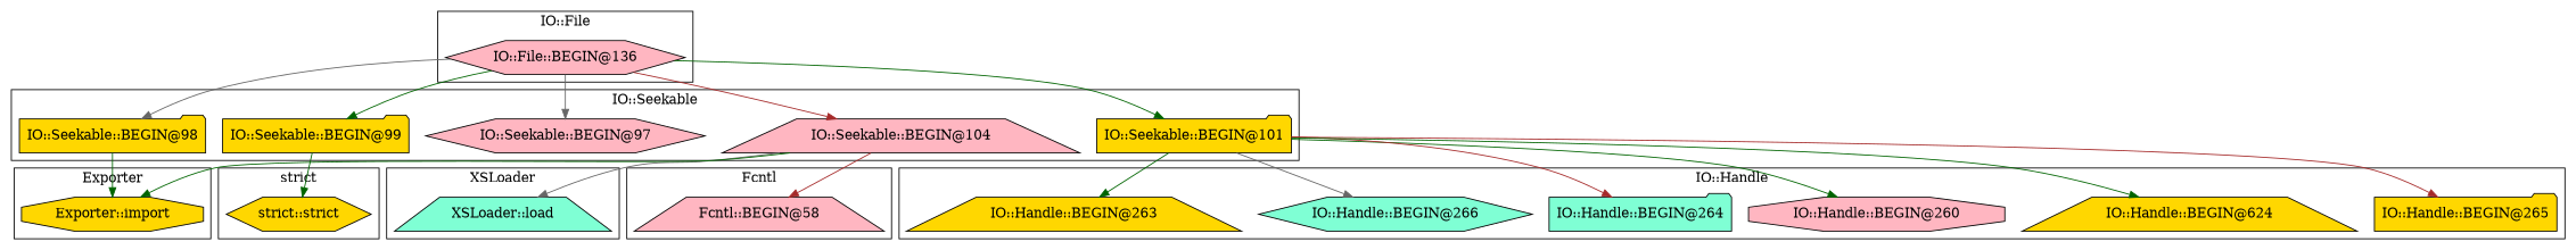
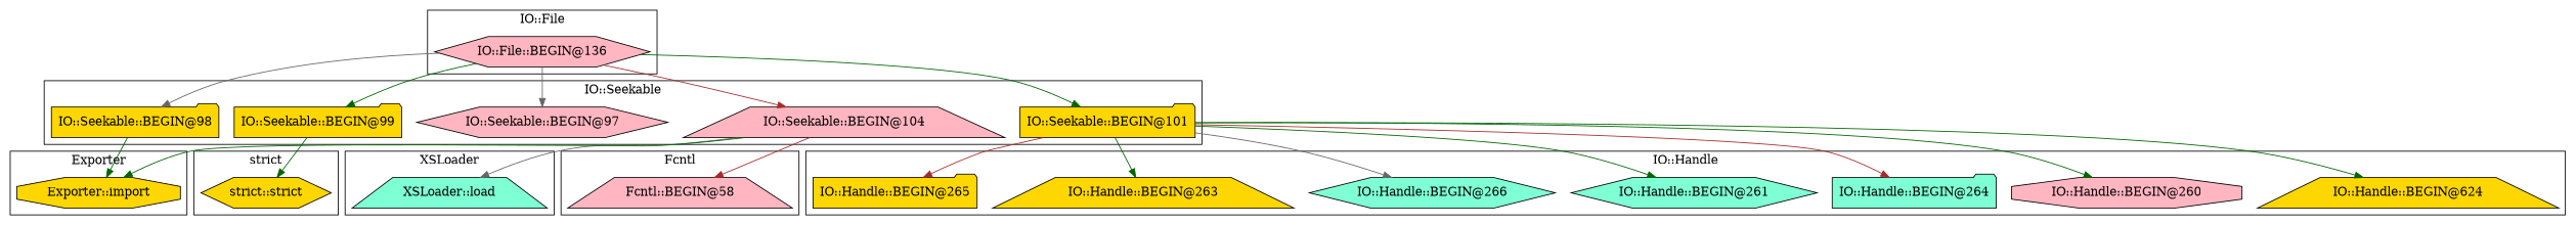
  digraph {
    node [fillcolor=gold shape=folder style=filled]
    edge [color=darkgreen]
    "IO::Seekable::BEGIN@98"
    "IO::Seekable::BEGIN@99"
    "IO::Seekable::BEGIN@97" [fillcolor=lightpink shape=hexagon]
    "IO::Seekable::BEGIN@104" [fillcolor=lightpink shape=trapezium]
    "IO::Seekable::BEGIN@101"
    n6 [fillcolor=lightpink label="IO::File::BEGIN@136" shape=hexagon]
    n7 [label="strict::strict" shape=hexagon]
    "XSLoader::load" [fillcolor=aquamarine shape=trapezium]
    "Fcntl::BEGIN@58" [fillcolor=lightpink shape=trapezium]
    "IO::Handle::BEGIN@260" [fillcolor=lightpink shape=octagon]
    "IO::Handle::BEGIN@264" [fillcolor=aquamarine]
+   "IO::Handle::BEGIN@261" [fillcolor=aquamarine shape=hexagon]
    "IO::Handle::BEGIN@266" [fillcolor=aquamarine shape=hexagon]
    "IO::Handle::BEGIN@263" [shape=trapezium]
    "IO::Handle::BEGIN@265"
    "IO::Handle::BEGIN@624" [shape=trapezium]
    "Exporter::import" [shape=octagon]
    subgraph cluster_1 {
      label="IO::Seekable"
      "IO::Seekable::BEGIN@98"
      "IO::Seekable::BEGIN@99"
      "IO::Seekable::BEGIN@97"
      "IO::Seekable::BEGIN@104"
      "IO::Seekable::BEGIN@101"
    }
    subgraph cluster_2 {
      label="IO::File"
      n6
    }
    subgraph cluster_3 {
      label="strict"
      n7
    }
    subgraph cluster_4 {
      label=XSLoader
      "XSLoader::load"
    }
    subgraph cluster_5 {
      label=Fcntl
      "Fcntl::BEGIN@58"
    }
    subgraph cluster_6 {
      label="IO::Handle"
      "IO::Handle::BEGIN@260"
      "IO::Handle::BEGIN@264"
+     "IO::Handle::BEGIN@261"
      "IO::Handle::BEGIN@266"
      "IO::Handle::BEGIN@263"
      "IO::Handle::BEGIN@265"
      "IO::Handle::BEGIN@624"
    }
    subgraph cluster_7 {
      label=Exporter
      "Exporter::import"
    }
    "IO::Seekable::BEGIN@98" -> "Exporter::import"
    "IO::Seekable::BEGIN@99" -> n7
    "IO::Seekable::BEGIN@104" -> "XSLoader::load" [color=gray40]
    "IO::Seekable::BEGIN@104" -> "Fcntl::BEGIN@58" [color=brown]
    "IO::Seekable::BEGIN@104" -> "Exporter::import"
    "IO::Seekable::BEGIN@101" -> "IO::Handle::BEGIN@260"
    "IO::Seekable::BEGIN@101" -> "IO::Handle::BEGIN@264" [color=brown]
+   "IO::Seekable::BEGIN@101" -> "IO::Handle::BEGIN@261"
    "IO::Seekable::BEGIN@101" -> "IO::Handle::BEGIN@266" [color=gray40]
    "IO::Seekable::BEGIN@101" -> "IO::Handle::BEGIN@263"
    "IO::Seekable::BEGIN@101" -> "IO::Handle::BEGIN@265" [color=brown]
    "IO::Seekable::BEGIN@101" -> "IO::Handle::BEGIN@624"
    n6 -> "IO::Seekable::BEGIN@98" [color=gray40]
    n6 -> "IO::Seekable::BEGIN@99"
    n6 -> "IO::Seekable::BEGIN@97" [color=gray40]
    n6 -> "IO::Seekable::BEGIN@104" [color=brown]
    n6 -> "IO::Seekable::BEGIN@101"
  }
